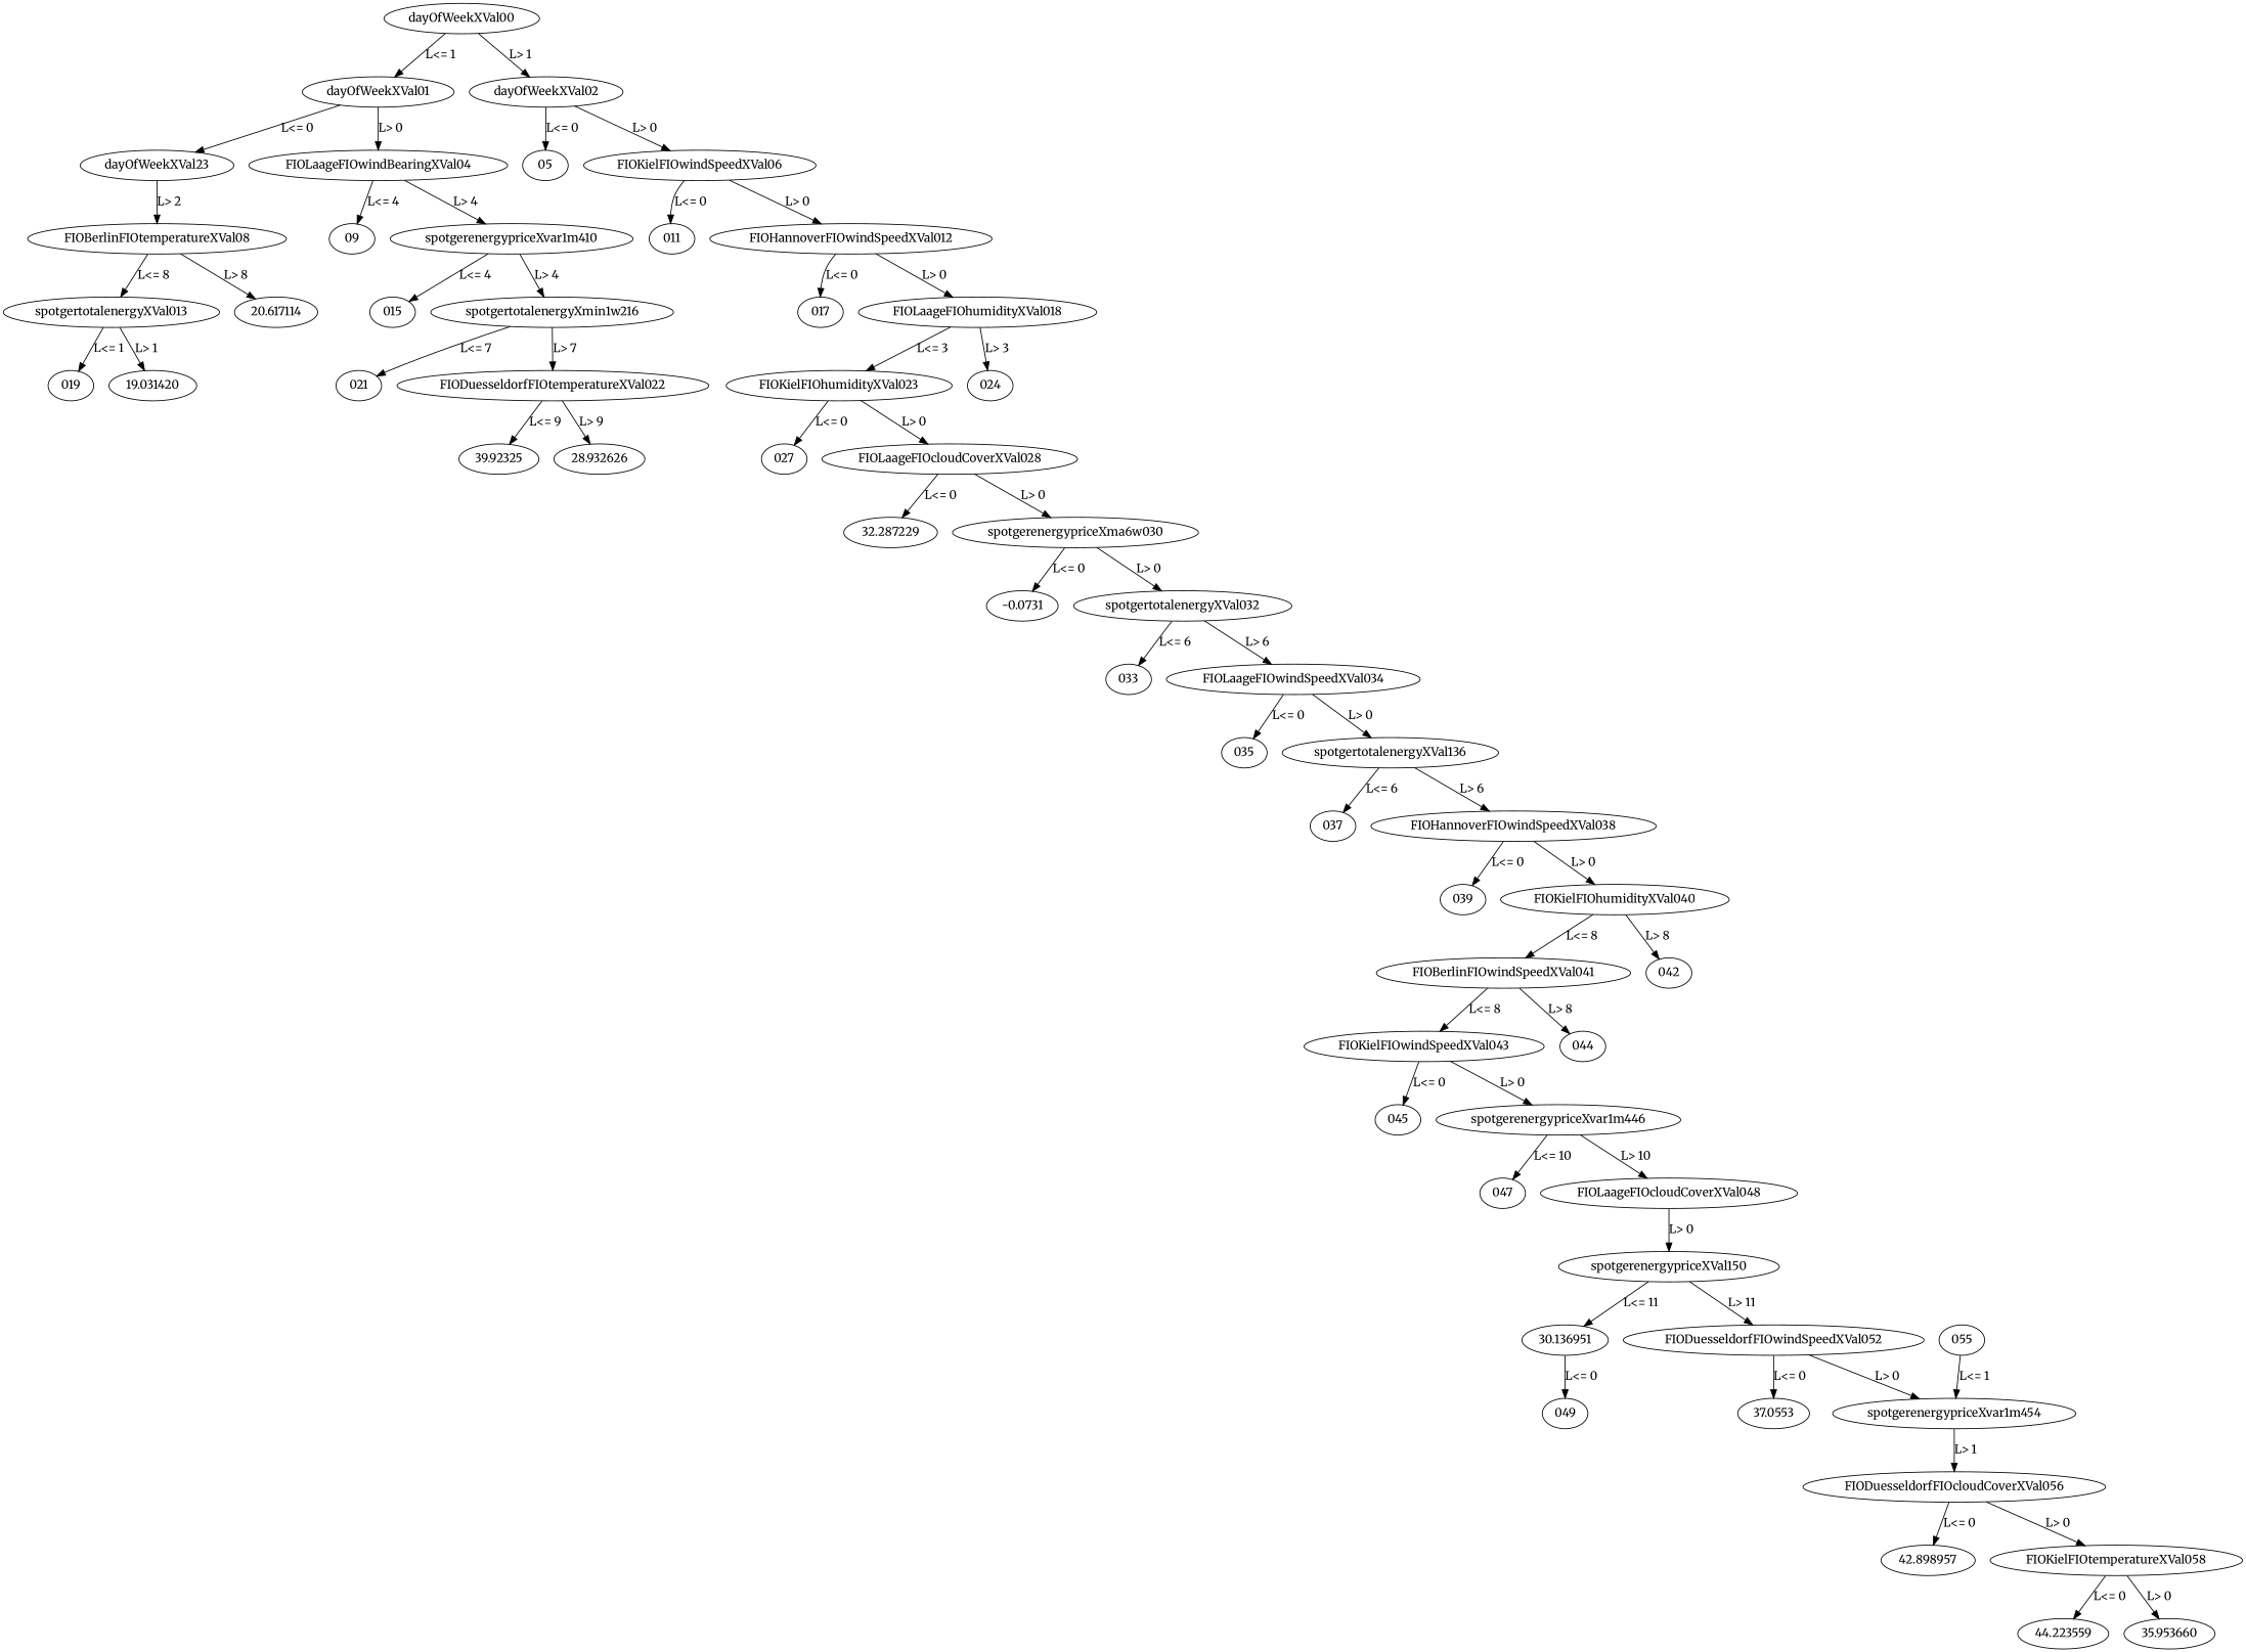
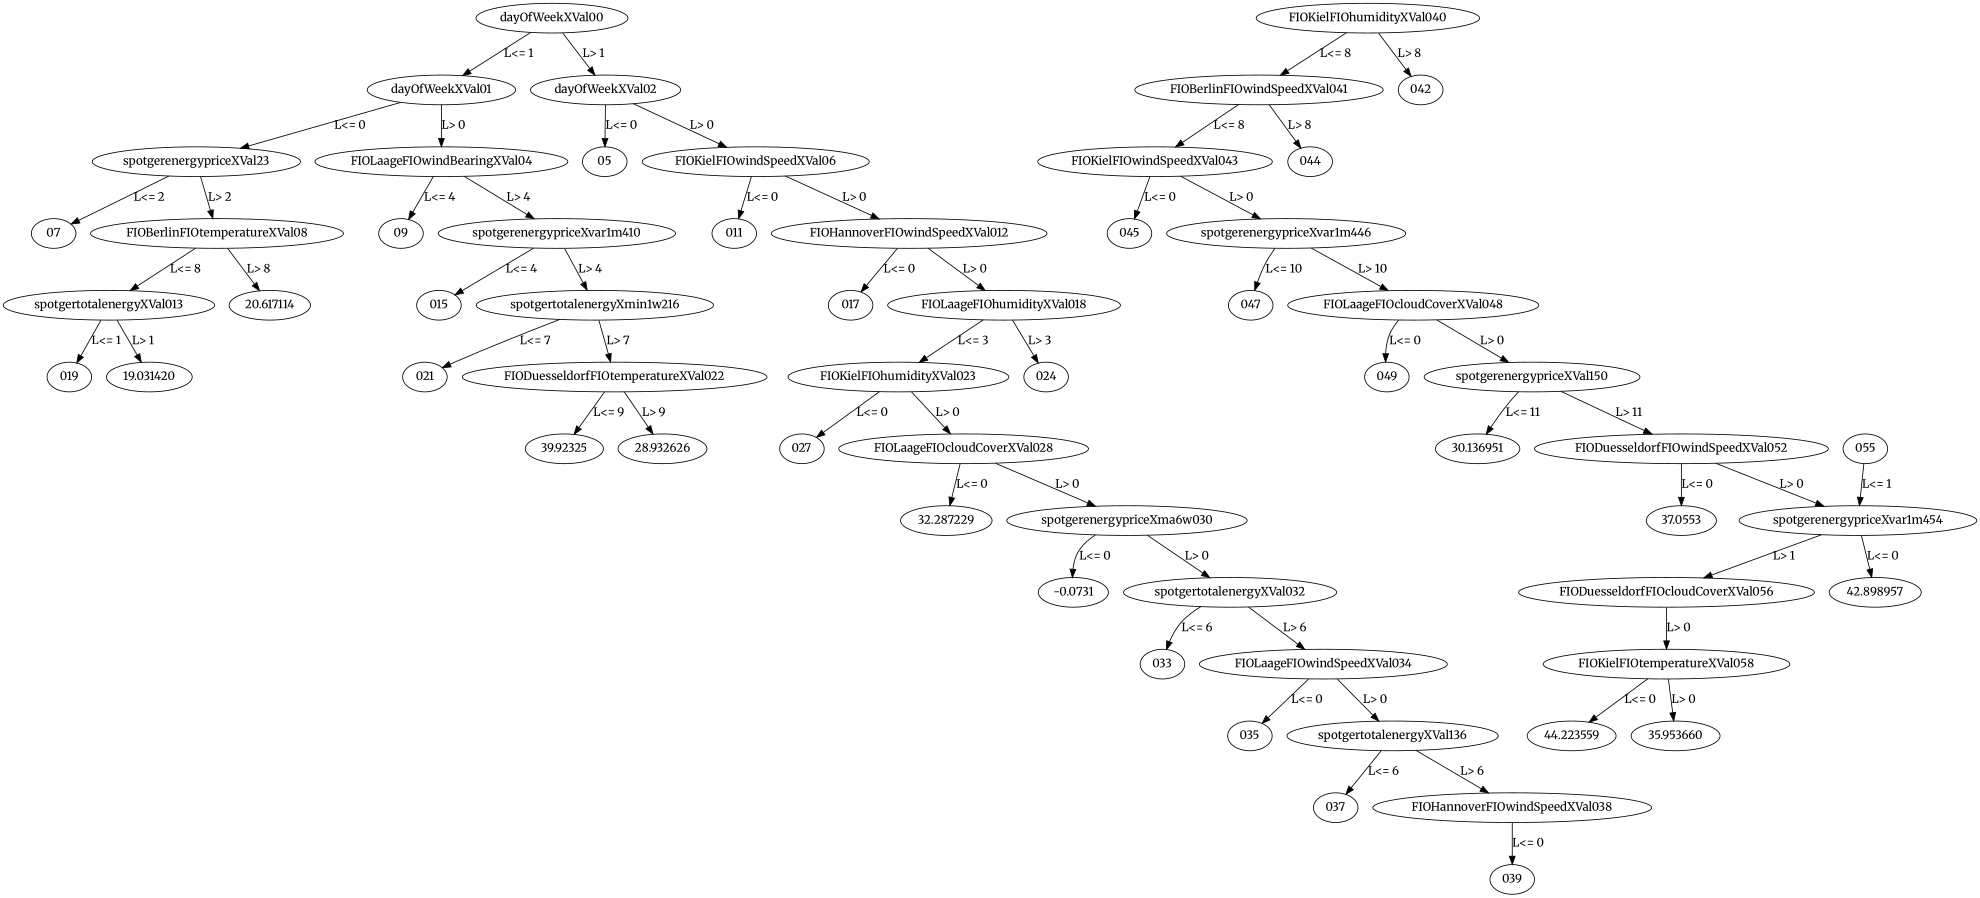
  digraph {
    fontname=Merriweather
    node [fontname=Merriweather]
    edge [fontname=Merriweather]
    dayOfWeekXVal00
    dayOfWeekXVal01
    dayOfWeekXVal02
-   spotgerenergypriceXVal23 [label=dayOfWeekXVal23]
+   spotgerenergypriceXVal23
    FIOLaageFIOwindBearingXVal04
    05
    FIOKielFIOwindSpeedXVal06
+   07
    FIOBerlinFIOtemperatureXVal08
    09
    spotgerenergypriceXvar1m410
    011
    FIOHannoverFIOwindSpeedXVal012
    spotgertotalenergyXVal013
    20.617114
    015
    spotgertotalenergyXmin1w216
    017
    FIOLaageFIOhumidityXVal018
    019
    19.031420
    021
    FIODuesseldorfFIOtemperatureXVal022
    FIOKielFIOhumidityXVal023
    024
    39.92325
    28.932626
    027
    FIOLaageFIOcloudCoverXVal028
    32.287229
    n31 [label=spotgerenergypriceXma6w030]
    -0.0731
    spotgertotalenergyXVal032
    033
    FIOLaageFIOwindSpeedXVal034
    035
    spotgertotalenergyXVal136
    037
    FIOHannoverFIOwindSpeedXVal038
    039
    FIOKielFIOhumidityXVal040
    FIOBerlinFIOwindSpeedXVal041
    042
    FIOKielFIOwindSpeedXVal043
    044
    045
    spotgerenergypriceXvar1m446
    047
    FIOLaageFIOcloudCoverXVal048
    049
    spotgerenergypriceXVal150
    30.136951
    FIODuesseldorfFIOwindSpeedXVal052
    37.0553
    spotgerenergypriceXvar1m454
    FIODuesseldorfFIOcloudCoverXVal056
    055
    42.898957
    FIOKielFIOtemperatureXVal058
    44.223559
    35.953660
    dayOfWeekXVal00 -> dayOfWeekXVal01 [label="L<= 1"]
    dayOfWeekXVal00 -> dayOfWeekXVal02 [label="L> 1"]
    dayOfWeekXVal01 -> spotgerenergypriceXVal23 [label="L<= 0"]
    dayOfWeekXVal01 -> FIOLaageFIOwindBearingXVal04 [label="L> 0"]
    dayOfWeekXVal02 -> 05 [label="L<= 0"]
    dayOfWeekXVal02 -> FIOKielFIOwindSpeedXVal06 [label="L> 0"]
+   spotgerenergypriceXVal23 -> 07 [label="L<= 2"]
    spotgerenergypriceXVal23 -> FIOBerlinFIOtemperatureXVal08 [label="L> 2"]
    FIOLaageFIOwindBearingXVal04 -> 09 [label="L<= 4"]
    FIOLaageFIOwindBearingXVal04 -> spotgerenergypriceXvar1m410 [label="L> 4"]
    FIOKielFIOwindSpeedXVal06 -> 011 [label="L<= 0"]
    FIOKielFIOwindSpeedXVal06 -> FIOHannoverFIOwindSpeedXVal012 [label="L> 0"]
    FIOBerlinFIOtemperatureXVal08 -> spotgertotalenergyXVal013 [label="L<= 8"]
    FIOBerlinFIOtemperatureXVal08 -> 20.617114 [label="L> 8"]
    spotgerenergypriceXvar1m410 -> 015 [label="L<= 4"]
    spotgerenergypriceXvar1m410 -> spotgertotalenergyXmin1w216 [label="L> 4"]
    FIOHannoverFIOwindSpeedXVal012 -> 017 [label="L<= 0"]
    FIOHannoverFIOwindSpeedXVal012 -> FIOLaageFIOhumidityXVal018 [label="L> 0"]
    spotgertotalenergyXVal013 -> 019 [label="L<= 1"]
    spotgertotalenergyXVal013 -> 19.031420 [label="L> 1"]
    spotgertotalenergyXmin1w216 -> 021 [label="L<= 7"]
    spotgertotalenergyXmin1w216 -> FIODuesseldorfFIOtemperatureXVal022 [label="L> 7"]
    FIOLaageFIOhumidityXVal018 -> FIOKielFIOhumidityXVal023 [label="L<= 3"]
    FIOLaageFIOhumidityXVal018 -> 024 [label="L> 3"]
    FIODuesseldorfFIOtemperatureXVal022 -> 39.92325 [label="L<= 9"]
    FIODuesseldorfFIOtemperatureXVal022 -> 28.932626 [label="L> 9"]
    FIOKielFIOhumidityXVal023 -> 027 [label="L<= 0"]
    FIOKielFIOhumidityXVal023 -> FIOLaageFIOcloudCoverXVal028 [label="L> 0"]
    FIOLaageFIOcloudCoverXVal028 -> 32.287229 [label="L<= 0"]
    FIOLaageFIOcloudCoverXVal028 -> n31 [label="L> 0"]
    n31 -> -0.0731 [label="L<= 0"]
    n31 -> spotgertotalenergyXVal032 [label="L> 0"]
    spotgertotalenergyXVal032 -> 033 [label="L<= 6"]
    spotgertotalenergyXVal032 -> FIOLaageFIOwindSpeedXVal034 [label="L> 6"]
    FIOLaageFIOwindSpeedXVal034 -> 035 [label="L<= 0"]
    FIOLaageFIOwindSpeedXVal034 -> spotgertotalenergyXVal136 [label="L> 0"]
    spotgertotalenergyXVal136 -> 037 [label="L<= 6"]
    spotgertotalenergyXVal136 -> FIOHannoverFIOwindSpeedXVal038 [label="L> 6"]
    FIOHannoverFIOwindSpeedXVal038 -> 039 [label="L<= 0"]
-   FIOHannoverFIOwindSpeedXVal038 -> FIOKielFIOhumidityXVal040 [label="L> 0"]
    FIOKielFIOhumidityXVal040 -> FIOBerlinFIOwindSpeedXVal041 [label="L<= 8"]
    FIOKielFIOhumidityXVal040 -> 042 [label="L> 8"]
    FIOBerlinFIOwindSpeedXVal041 -> FIOKielFIOwindSpeedXVal043 [label="L<= 8"]
    FIOBerlinFIOwindSpeedXVal041 -> 044 [label="L> 8"]
    FIOKielFIOwindSpeedXVal043 -> 045 [label="L<= 0"]
    FIOKielFIOwindSpeedXVal043 -> spotgerenergypriceXvar1m446 [label="L> 0"]
    spotgerenergypriceXvar1m446 -> 047 [label="L<= 10"]
    spotgerenergypriceXvar1m446 -> FIOLaageFIOcloudCoverXVal048 [label="L> 10"]
-   30.136951 -> 049 [label="L<= 0"]
+   FIOLaageFIOcloudCoverXVal048 -> 049 [label="L<= 0"]
    FIOLaageFIOcloudCoverXVal048 -> spotgerenergypriceXVal150 [label="L> 0"]
    spotgerenergypriceXVal150 -> 30.136951 [label="L<= 11"]
    spotgerenergypriceXVal150 -> FIODuesseldorfFIOwindSpeedXVal052 [label="L> 11"]
    FIODuesseldorfFIOwindSpeedXVal052 -> 37.0553 [label="L<= 0"]
    FIODuesseldorfFIOwindSpeedXVal052 -> spotgerenergypriceXvar1m454 [label="L> 0"]
    spotgerenergypriceXvar1m454 -> FIODuesseldorfFIOcloudCoverXVal056 [label="L> 1"]
-   FIODuesseldorfFIOcloudCoverXVal056 -> 42.898957 [label="L<= 0"]
+   spotgerenergypriceXvar1m454 -> 42.898957 [label="L<= 0"]
    FIODuesseldorfFIOcloudCoverXVal056 -> FIOKielFIOtemperatureXVal058 [label="L> 0"]
    055 -> spotgerenergypriceXvar1m454 [label="L<= 1"]
    FIOKielFIOtemperatureXVal058 -> 44.223559 [label="L<= 0"]
    FIOKielFIOtemperatureXVal058 -> 35.953660 [label="L> 0"]
  }
